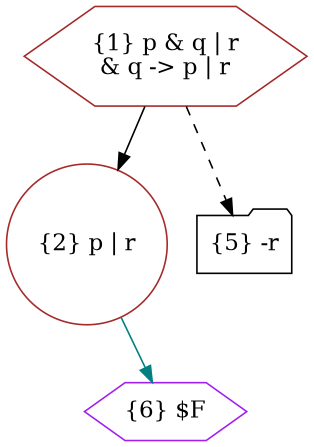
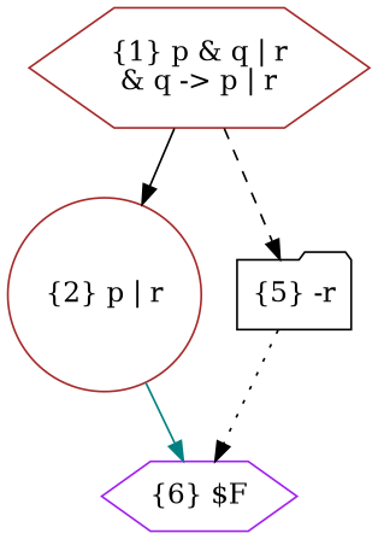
  strict digraph {
    root=6
    node [color=brown shape=hexagon]
    edge [color=black style=solid]
    n1 [label="{1} p & q | r\n& q -> p | r"]
    n2 [label="{2} p | r" shape=circle]
    n3 [color=black label="{5} -r" shape=folder]
    n4 [color=purple label="{6} $F"]
    n1 -> n2
    n1 -> n3 [style=dashed]
    n2 -> n4 [color=teal]
+   n3 -> n4 [style=dotted]
  }
